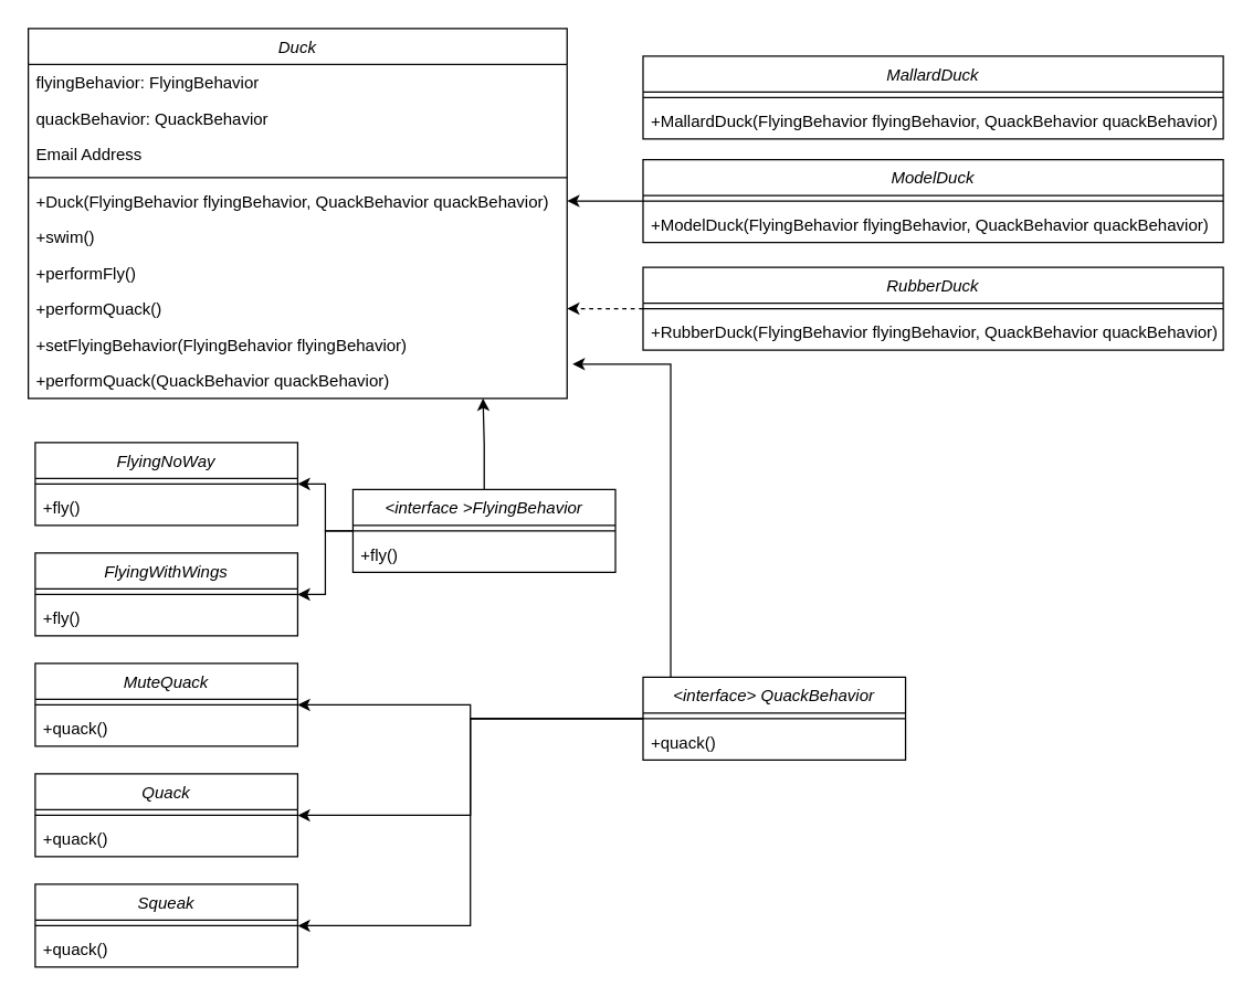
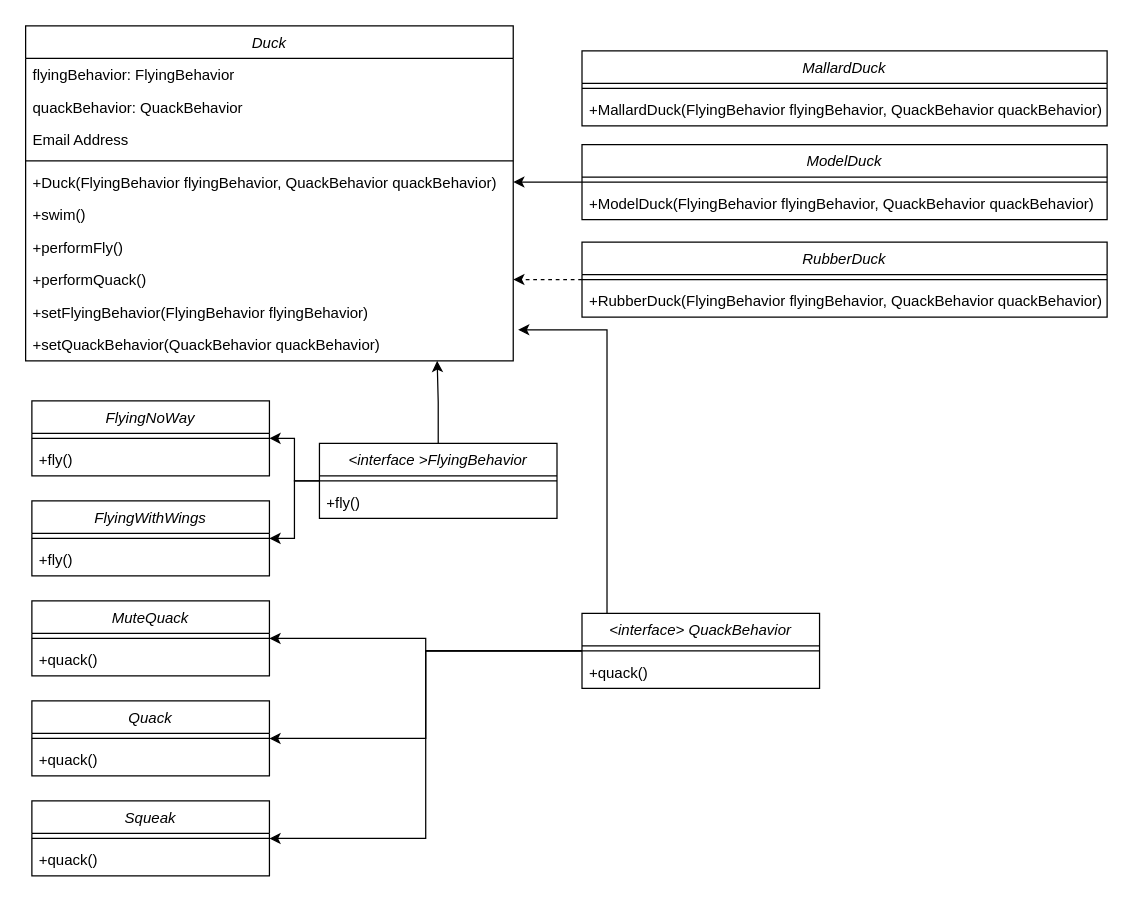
  <mxCell id="0" />
  <mxCell id="1" parent="0" />
  <mxCell id="2" value="Duck" style="swimlane;fontStyle=2;align=center;verticalAlign=top;childLayout=stackLayout;horizontal=1;startSize=26;horizontalStack=0;resizeParent=1;resizeLast=0;collapsible=1;marginBottom=0;rounded=0;shadow=0;strokeWidth=1;" parent="1" vertex="1"><mxGeometry x="20" y="20" width="390" height="268" as="geometry"><mxRectangle x="230" y="140" width="160" height="26" as="alternateBounds" /></mxGeometry></mxCell>
  <mxCell id="3" value="flyingBehavior: FlyingBehavior" style="text;align=left;verticalAlign=top;spacingLeft=4;spacingRight=4;overflow=hidden;rotatable=0;points=[[0,0.5],[1,0.5]];portConstraint=eastwest;" parent="2" vertex="1"><mxGeometry y="26" width="390" height="26" as="geometry" /></mxCell>
  <mxCell id="4" value="quackBehavior: QuackBehavior" style="text;align=left;verticalAlign=top;spacingLeft=4;spacingRight=4;overflow=hidden;rotatable=0;points=[[0,0.5],[1,0.5]];portConstraint=eastwest;rounded=0;shadow=0;html=0;" parent="2" vertex="1"><mxGeometry y="52" width="390" height="26" as="geometry" /></mxCell>
  <mxCell id="5" value="Email Address" style="text;align=left;verticalAlign=top;spacingLeft=4;spacingRight=4;overflow=hidden;rotatable=0;points=[[0,0.5],[1,0.5]];portConstraint=eastwest;rounded=0;shadow=0;html=0;" parent="2" vertex="1"><mxGeometry y="78" width="390" height="26" as="geometry" /></mxCell>
  <mxCell id="6" value="" style="line;html=1;strokeWidth=1;align=left;verticalAlign=middle;spacingTop=-1;spacingLeft=3;spacingRight=3;rotatable=0;labelPosition=right;points=[];portConstraint=eastwest;" parent="2" vertex="1"><mxGeometry y="104" width="390" height="8" as="geometry" /></mxCell>
  <mxCell id="7" value="+Duck(FlyingBehavior flyingBehavior, QuackBehavior quackBehavior)" style="text;align=left;verticalAlign=top;spacingLeft=4;spacingRight=4;overflow=hidden;rotatable=0;points=[[0,0.5],[1,0.5]];portConstraint=eastwest;" parent="2" vertex="1"><mxGeometry y="112" width="390" height="26" as="geometry" /></mxCell>
  <mxCell id="8" value="+swim()" style="text;align=left;verticalAlign=top;spacingLeft=4;spacingRight=4;overflow=hidden;rotatable=0;points=[[0,0.5],[1,0.5]];portConstraint=eastwest;" parent="2" vertex="1"><mxGeometry y="138" width="390" height="26" as="geometry" /></mxCell>
  <mxCell id="9" value="+performFly()" style="text;align=left;verticalAlign=top;spacingLeft=4;spacingRight=4;overflow=hidden;rotatable=0;points=[[0,0.5],[1,0.5]];portConstraint=eastwest;" parent="2" vertex="1"><mxGeometry y="164" width="390" height="26" as="geometry" /></mxCell>
  <mxCell id="10" value="+performQuack()" style="text;align=left;verticalAlign=top;spacingLeft=4;spacingRight=4;overflow=hidden;rotatable=0;points=[[0,0.5],[1,0.5]];portConstraint=eastwest;" parent="2" vertex="1"><mxGeometry y="190" width="390" height="26" as="geometry" /></mxCell>
  <mxCell id="11" value="+setFlyingBehavior(FlyingBehavior flyingBehavior)" style="text;align=left;verticalAlign=top;spacingLeft=4;spacingRight=4;overflow=hidden;rotatable=0;points=[[0,0.5],[1,0.5]];portConstraint=eastwest;" parent="2" vertex="1"><mxGeometry y="216" width="390" height="26" as="geometry" /></mxCell>
- <mxCell id="12" value="+performQuack(QuackBehavior quackBehavior)" style="text;align=left;verticalAlign=top;spacingLeft=4;spacingRight=4;overflow=hidden;rotatable=0;points=[[0,0.5],[1,0.5]];portConstraint=eastwest;" parent="2" vertex="1"><mxGeometry y="242" width="390" height="26" as="geometry" /></mxCell>
+ <mxCell id="12" value="+setQuackBehavior(QuackBehavior quackBehavior)" style="text;align=left;verticalAlign=top;spacingLeft=4;spacingRight=4;overflow=hidden;rotatable=0;points=[[0,0.5],[1,0.5]];portConstraint=eastwest;" parent="2" vertex="1"><mxGeometry y="242" width="390" height="26" as="geometry" /></mxCell>
  <mxCell id="13" value="" style="edgeStyle=orthogonalEdgeStyle;rounded=0;orthogonalLoop=1;jettySize=auto;html=1;entryX=1;entryY=0.5;entryDx=0;entryDy=0;" parent="1" source="16" target="19" edge="1"><mxGeometry relative="1" as="geometry" /></mxCell>
  <mxCell id="14" style="edgeStyle=orthogonalEdgeStyle;rounded=0;orthogonalLoop=1;jettySize=auto;html=1;entryX=1;entryY=0.5;entryDx=0;entryDy=0;" parent="1" source="16" target="22" edge="1"><mxGeometry relative="1" as="geometry" /></mxCell>
  <mxCell id="15" style="edgeStyle=orthogonalEdgeStyle;rounded=0;orthogonalLoop=1;jettySize=auto;html=1;entryX=0.844;entryY=1;entryDx=0;entryDy=0;entryPerimeter=0;" parent="1" source="16" target="12" edge="1"><mxGeometry relative="1" as="geometry" /></mxCell>
  <mxCell id="16" value="&lt;interface &gt;FlyingBehavior" style="swimlane;fontStyle=2;align=center;verticalAlign=top;childLayout=stackLayout;horizontal=1;startSize=26;horizontalStack=0;resizeParent=1;resizeLast=0;collapsible=1;marginBottom=0;rounded=0;shadow=0;strokeWidth=1;" parent="1" vertex="1"><mxGeometry x="255" y="354" width="190" height="60" as="geometry"><mxRectangle x="230" y="140" width="160" height="26" as="alternateBounds" /></mxGeometry></mxCell>
  <mxCell id="17" value="" style="line;html=1;strokeWidth=1;align=left;verticalAlign=middle;spacingTop=-1;spacingLeft=3;spacingRight=3;rotatable=0;labelPosition=right;points=[];portConstraint=eastwest;" parent="16" vertex="1"><mxGeometry y="26" width="190" height="8" as="geometry" /></mxCell>
  <mxCell id="18" value="+fly()" style="text;align=left;verticalAlign=top;spacingLeft=4;spacingRight=4;overflow=hidden;rotatable=0;points=[[0,0.5],[1,0.5]];portConstraint=eastwest;" parent="16" vertex="1"><mxGeometry y="34" width="190" height="26" as="geometry" /></mxCell>
  <mxCell id="19" value="FlyingNoWay" style="swimlane;fontStyle=2;align=center;verticalAlign=top;childLayout=stackLayout;horizontal=1;startSize=26;horizontalStack=0;resizeParent=1;resizeLast=0;collapsible=1;marginBottom=0;rounded=0;shadow=0;strokeWidth=1;" parent="1" vertex="1"><mxGeometry x="25" y="320" width="190" height="60" as="geometry"><mxRectangle x="230" y="140" width="160" height="26" as="alternateBounds" /></mxGeometry></mxCell>
  <mxCell id="20" value="" style="line;html=1;strokeWidth=1;align=left;verticalAlign=middle;spacingTop=-1;spacingLeft=3;spacingRight=3;rotatable=0;labelPosition=right;points=[];portConstraint=eastwest;" parent="19" vertex="1"><mxGeometry y="26" width="190" height="8" as="geometry" /></mxCell>
  <mxCell id="21" value="+fly()" style="text;align=left;verticalAlign=top;spacingLeft=4;spacingRight=4;overflow=hidden;rotatable=0;points=[[0,0.5],[1,0.5]];portConstraint=eastwest;" parent="19" vertex="1"><mxGeometry y="34" width="190" height="26" as="geometry" /></mxCell>
  <mxCell id="22" value="FlyingWithWings" style="swimlane;fontStyle=2;align=center;verticalAlign=top;childLayout=stackLayout;horizontal=1;startSize=26;horizontalStack=0;resizeParent=1;resizeLast=0;collapsible=1;marginBottom=0;rounded=0;shadow=0;strokeWidth=1;" parent="1" vertex="1"><mxGeometry x="25" y="400" width="190" height="60" as="geometry"><mxRectangle x="230" y="140" width="160" height="26" as="alternateBounds" /></mxGeometry></mxCell>
  <mxCell id="23" value="" style="line;html=1;strokeWidth=1;align=left;verticalAlign=middle;spacingTop=-1;spacingLeft=3;spacingRight=3;rotatable=0;labelPosition=right;points=[];portConstraint=eastwest;" parent="22" vertex="1"><mxGeometry y="26" width="190" height="8" as="geometry" /></mxCell>
  <mxCell id="24" value="+fly()" style="text;align=left;verticalAlign=top;spacingLeft=4;spacingRight=4;overflow=hidden;rotatable=0;points=[[0,0.5],[1,0.5]];portConstraint=eastwest;" parent="22" vertex="1"><mxGeometry y="34" width="190" height="26" as="geometry" /></mxCell>
  <mxCell id="25" value="MallardDuck" style="swimlane;fontStyle=2;align=center;verticalAlign=top;childLayout=stackLayout;horizontal=1;startSize=26;horizontalStack=0;resizeParent=1;resizeLast=0;collapsible=1;marginBottom=0;rounded=0;shadow=0;strokeWidth=1;" parent="1" vertex="1"><mxGeometry x="465" y="40" width="420" height="60" as="geometry"><mxRectangle x="230" y="140" width="160" height="26" as="alternateBounds" /></mxGeometry></mxCell>
  <mxCell id="26" value="" style="line;html=1;strokeWidth=1;align=left;verticalAlign=middle;spacingTop=-1;spacingLeft=3;spacingRight=3;rotatable=0;labelPosition=right;points=[];portConstraint=eastwest;" parent="25" vertex="1"><mxGeometry y="26" width="420" height="8" as="geometry" /></mxCell>
  <mxCell id="27" value="+MallardDuck(FlyingBehavior flyingBehavior, QuackBehavior quackBehavior)" style="text;align=left;verticalAlign=top;spacingLeft=4;spacingRight=4;overflow=hidden;rotatable=0;points=[[0,0.5],[1,0.5]];portConstraint=eastwest;" parent="25" vertex="1"><mxGeometry y="34" width="420" height="26" as="geometry" /></mxCell>
  <mxCell id="28" value="" style="edgeStyle=orthogonalEdgeStyle;rounded=0;orthogonalLoop=1;jettySize=auto;html=1;entryX=1;entryY=0.5;entryDx=0;entryDy=0;" parent="1" source="29" target="7" edge="1"><mxGeometry relative="1" as="geometry" /></mxCell>
  <mxCell id="29" value="ModelDuck" style="swimlane;fontStyle=2;align=center;verticalAlign=top;childLayout=stackLayout;horizontal=1;startSize=26;horizontalStack=0;resizeParent=1;resizeLast=0;collapsible=1;marginBottom=0;rounded=0;shadow=0;strokeWidth=1;" parent="1" vertex="1"><mxGeometry x="465" y="115" width="420" height="60" as="geometry"><mxRectangle x="230" y="140" width="160" height="26" as="alternateBounds" /></mxGeometry></mxCell>
  <mxCell id="30" value="" style="line;html=1;strokeWidth=1;align=left;verticalAlign=middle;spacingTop=-1;spacingLeft=3;spacingRight=3;rotatable=0;labelPosition=right;points=[];portConstraint=eastwest;" parent="29" vertex="1"><mxGeometry y="26" width="420" height="8" as="geometry" /></mxCell>
  <mxCell id="31" value="+ModelDuck(FlyingBehavior flyingBehavior, QuackBehavior quackBehavior)" style="text;align=left;verticalAlign=top;spacingLeft=4;spacingRight=4;overflow=hidden;rotatable=0;points=[[0,0.5],[1,0.5]];portConstraint=eastwest;" parent="29" vertex="1"><mxGeometry y="34" width="420" height="26" as="geometry" /></mxCell>
  <mxCell id="32" value="MuteQuack" style="swimlane;fontStyle=2;align=center;verticalAlign=top;childLayout=stackLayout;horizontal=1;startSize=26;horizontalStack=0;resizeParent=1;resizeLast=0;collapsible=1;marginBottom=0;rounded=0;shadow=0;strokeWidth=1;" parent="1" vertex="1"><mxGeometry x="25" y="480" width="190" height="60" as="geometry"><mxRectangle x="230" y="140" width="160" height="26" as="alternateBounds" /></mxGeometry></mxCell>
  <mxCell id="33" value="" style="line;html=1;strokeWidth=1;align=left;verticalAlign=middle;spacingTop=-1;spacingLeft=3;spacingRight=3;rotatable=0;labelPosition=right;points=[];portConstraint=eastwest;" parent="32" vertex="1"><mxGeometry y="26" width="190" height="8" as="geometry" /></mxCell>
  <mxCell id="34" value="+quack()" style="text;align=left;verticalAlign=top;spacingLeft=4;spacingRight=4;overflow=hidden;rotatable=0;points=[[0,0.5],[1,0.5]];portConstraint=eastwest;" parent="32" vertex="1"><mxGeometry y="34" width="190" height="26" as="geometry" /></mxCell>
  <mxCell id="35" value="Quack" style="swimlane;fontStyle=2;align=center;verticalAlign=top;childLayout=stackLayout;horizontal=1;startSize=26;horizontalStack=0;resizeParent=1;resizeLast=0;collapsible=1;marginBottom=0;rounded=0;shadow=0;strokeWidth=1;" parent="1" vertex="1"><mxGeometry x="25" y="560" width="190" height="60" as="geometry"><mxRectangle x="230" y="140" width="160" height="26" as="alternateBounds" /></mxGeometry></mxCell>
  <mxCell id="36" value="" style="line;html=1;strokeWidth=1;align=left;verticalAlign=middle;spacingTop=-1;spacingLeft=3;spacingRight=3;rotatable=0;labelPosition=right;points=[];portConstraint=eastwest;" parent="35" vertex="1"><mxGeometry y="26" width="190" height="8" as="geometry" /></mxCell>
  <mxCell id="37" value="+quack()" style="text;align=left;verticalAlign=top;spacingLeft=4;spacingRight=4;overflow=hidden;rotatable=0;points=[[0,0.5],[1,0.5]];portConstraint=eastwest;" parent="35" vertex="1"><mxGeometry y="34" width="190" height="26" as="geometry" /></mxCell>
  <mxCell id="38" style="edgeStyle=orthogonalEdgeStyle;rounded=0;orthogonalLoop=1;jettySize=auto;html=1;entryX=1;entryY=0.5;entryDx=0;entryDy=0;" parent="1" source="41" target="32" edge="1"><mxGeometry relative="1" as="geometry" /></mxCell>
  <mxCell id="39" style="edgeStyle=orthogonalEdgeStyle;rounded=0;orthogonalLoop=1;jettySize=auto;html=1;entryX=1;entryY=0.5;entryDx=0;entryDy=0;" parent="1" source="41" target="35" edge="1"><mxGeometry relative="1" as="geometry" /></mxCell>
  <mxCell id="40" style="edgeStyle=orthogonalEdgeStyle;rounded=0;orthogonalLoop=1;jettySize=auto;html=1;entryX=1;entryY=0.5;entryDx=0;entryDy=0;" parent="1" source="41" target="48" edge="1"><mxGeometry relative="1" as="geometry" /></mxCell>
  <mxCell id="41" value="&lt;interface&gt; QuackBehavior" style="swimlane;fontStyle=2;align=center;verticalAlign=top;childLayout=stackLayout;horizontal=1;startSize=26;horizontalStack=0;resizeParent=1;resizeLast=0;collapsible=1;marginBottom=0;rounded=0;shadow=0;strokeWidth=1;" parent="1" vertex="1"><mxGeometry x="465" y="490" width="190" height="60" as="geometry"><mxRectangle x="230" y="140" width="160" height="26" as="alternateBounds" /></mxGeometry></mxCell>
  <mxCell id="42" value="" style="line;html=1;strokeWidth=1;align=left;verticalAlign=middle;spacingTop=-1;spacingLeft=3;spacingRight=3;rotatable=0;labelPosition=right;points=[];portConstraint=eastwest;" parent="41" vertex="1"><mxGeometry y="26" width="190" height="8" as="geometry" /></mxCell>
  <mxCell id="43" value="+quack()" style="text;align=left;verticalAlign=top;spacingLeft=4;spacingRight=4;overflow=hidden;rotatable=0;points=[[0,0.5],[1,0.5]];portConstraint=eastwest;" parent="41" vertex="1"><mxGeometry y="34" width="190" height="26" as="geometry" /></mxCell>
  <mxCell id="44" value="" style="edgeStyle=orthogonalEdgeStyle;rounded=0;orthogonalLoop=1;jettySize=auto;html=1;entryX=1;entryY=0.5;entryDx=0;entryDy=0;dashed=1;" parent="1" source="45" target="10" edge="1"><mxGeometry relative="1" as="geometry" /></mxCell>
  <mxCell id="45" value="RubberDuck" style="swimlane;fontStyle=2;align=center;verticalAlign=top;childLayout=stackLayout;horizontal=1;startSize=26;horizontalStack=0;resizeParent=1;resizeLast=0;collapsible=1;marginBottom=0;rounded=0;shadow=0;strokeWidth=1;" parent="1" vertex="1"><mxGeometry x="465" y="193" width="420" height="60" as="geometry"><mxRectangle x="230" y="140" width="160" height="26" as="alternateBounds" /></mxGeometry></mxCell>
  <mxCell id="46" value="" style="line;html=1;strokeWidth=1;align=left;verticalAlign=middle;spacingTop=-1;spacingLeft=3;spacingRight=3;rotatable=0;labelPosition=right;points=[];portConstraint=eastwest;" parent="45" vertex="1"><mxGeometry y="26" width="420" height="8" as="geometry" /></mxCell>
  <mxCell id="47" value="+RubberDuck(FlyingBehavior flyingBehavior, QuackBehavior quackBehavior)" style="text;align=left;verticalAlign=top;spacingLeft=4;spacingRight=4;overflow=hidden;rotatable=0;points=[[0,0.5],[1,0.5]];portConstraint=eastwest;" parent="45" vertex="1"><mxGeometry y="34" width="420" height="26" as="geometry" /></mxCell>
  <mxCell id="48" value="Squeak" style="swimlane;fontStyle=2;align=center;verticalAlign=top;childLayout=stackLayout;horizontal=1;startSize=26;horizontalStack=0;resizeParent=1;resizeLast=0;collapsible=1;marginBottom=0;rounded=0;shadow=0;strokeWidth=1;" parent="1" vertex="1"><mxGeometry x="25" y="640" width="190" height="60" as="geometry"><mxRectangle x="230" y="140" width="160" height="26" as="alternateBounds" /></mxGeometry></mxCell>
  <mxCell id="49" value="" style="line;html=1;strokeWidth=1;align=left;verticalAlign=middle;spacingTop=-1;spacingLeft=3;spacingRight=3;rotatable=0;labelPosition=right;points=[];portConstraint=eastwest;" parent="48" vertex="1"><mxGeometry y="26" width="190" height="8" as="geometry" /></mxCell>
  <mxCell id="50" value="+quack()" style="text;align=left;verticalAlign=top;spacingLeft=4;spacingRight=4;overflow=hidden;rotatable=0;points=[[0,0.5],[1,0.5]];portConstraint=eastwest;" parent="48" vertex="1"><mxGeometry y="34" width="190" height="26" as="geometry" /></mxCell>
  <mxCell id="51" style="edgeStyle=orthogonalEdgeStyle;rounded=0;orthogonalLoop=1;jettySize=auto;html=1;entryX=1.01;entryY=0.046;entryDx=0;entryDy=0;entryPerimeter=0;" parent="1" source="41" target="12" edge="1"><mxGeometry relative="1" as="geometry"><Array as="points"><mxPoint x="485" y="263" /></Array></mxGeometry></mxCell>
